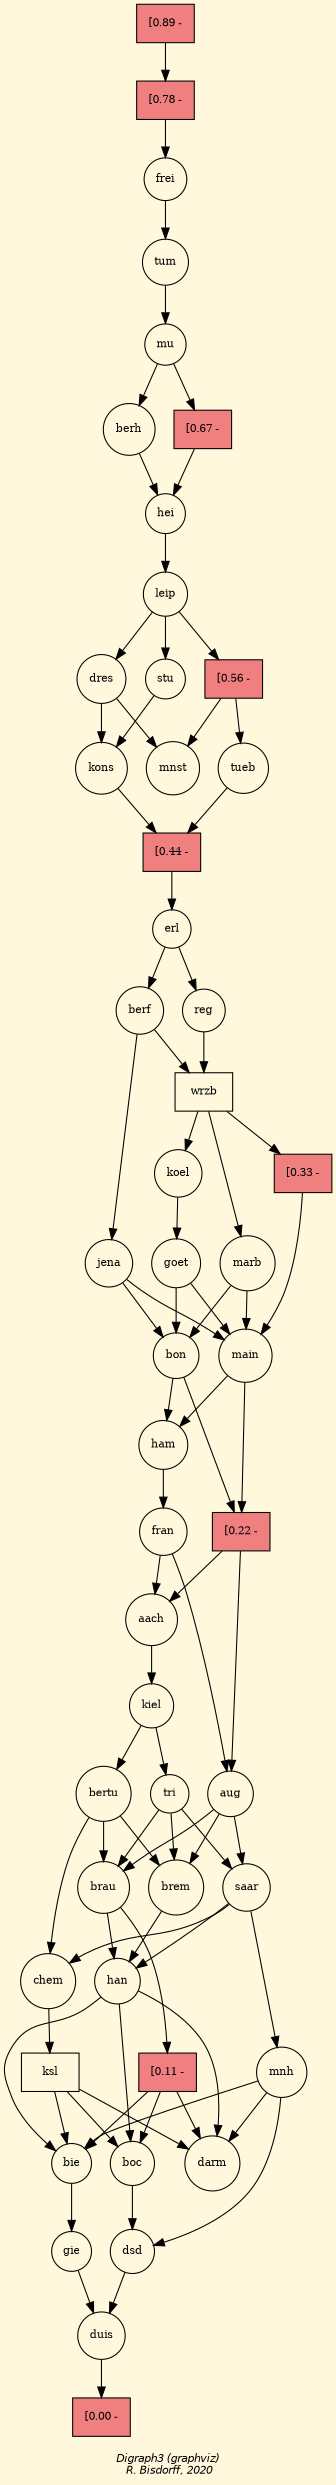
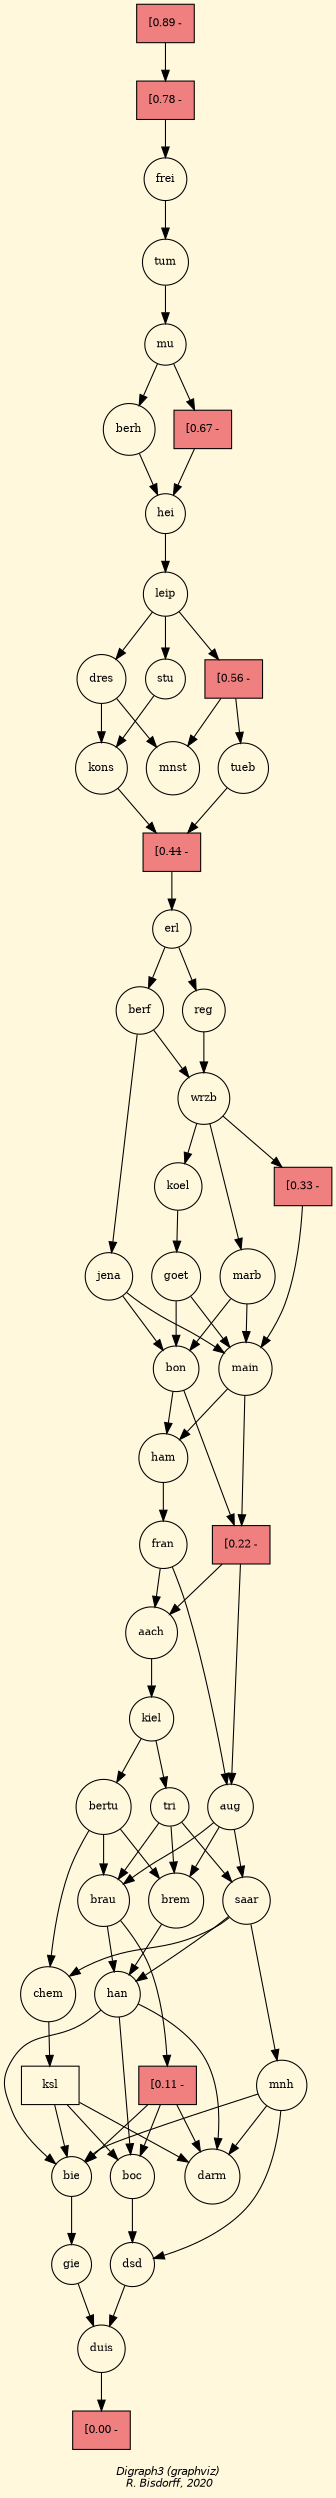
  digraph {
    bgcolor=cornsilk
    fontname="Helvetica-Oblique"
    fontsize=10
    label="\nDigraph3 (graphviz)\n R. Bisdorff, 2020"
    ordering=out
    node [fontsize=10 shape=circle]
    edge [color=black style="setlinewidth(1)"]
    n1 [fillcolor=lightcoral label="[0.89 -" shape=box style=filled]
    n2 [fillcolor=lightcoral label="[0.78 -" shape=box style=filled]
    n3 [label=frei]
    n4 [label=tum]
    n5 [label=mu]
    n6 [label=berh]
    n7 [fillcolor=lightcoral label="[0.67 -" shape=box style=filled]
    n8 [label=hei]
    n9 [label=koel]
    n10 [label=marb]
    n11 [fillcolor=lightcoral label="[0.33 -" shape=box style=filled]
    n12 [label=leip]
    n13 [label=dres]
    n14 [label=stu]
    n15 [fillcolor=lightcoral label="[0.56 -" shape=box style=filled]
    n16 [label=kons]
    n17 [label=mnst]
    n18 [label=tueb]
    n19 [fillcolor=lightcoral label="[0.44 -" shape=box style=filled]
    n20 [label=erl]
    n21 [label=berf]
    n22 [label=reg]
    n23 [label=jena]
-   n24 [label=wrzb shape=box]
+   n24 [label=wrzb]
    n25 [label=goet]
    n26 [label=bon]
    n27 [label=main]
    n28 [label=ham]
    n29 [fillcolor=lightcoral label="[0.22 -" shape=box style=filled]
    n30 [label=fran]
    n31 [label=aach]
    n32 [label=aug]
    n33 [label=kiel]
    n34 [label=bertu]
    n35 [label=tri]
    n36 [label=brau]
    n37 [label=brem]
    n38 [label=saar]
    n39 [label=chem]
    n40 [label=han]
    n41 [label=mnh]
    n42 [fillcolor=lightcoral label="[0.11 -" shape=box style=filled]
    n43 [label=ksl shape=box]
    n44 [label=bie]
    n45 [label=boc]
    n46 [label=darm]
    n47 [label=dsd]
    n48 [label=gie]
    n49 [label=duis]
    n50 [fillcolor=lightcoral label="[0.00 -" shape=box style=filled]
    subgraph sub_1 {
      rank=0
      n1
    }
    subgraph sub_2 {
      rank=1
      n2
    }
    subgraph sub_3 {
      rank=2
      n3
    }
    subgraph sub_4 {
      rank=3
      n4
    }
    subgraph sub_5 {
      rank=4
      n5
    }
    subgraph sub_6 {
      rank=5
      n6
      n7
    }
    subgraph sub_7 {
      rank=6
      n8
    }
    subgraph sub_8 {
      rank=15
      n9
      n10
      n11
    }
    subgraph sub_9 {
      rank=7
      n12
    }
    subgraph sub_10 {
      rank=8
      n13
      n14
      n15
    }
    subgraph sub_11 {
      rank=9
      n16
      n17
    }
    subgraph sub_12 {
      rank=10
      n18
    }
    subgraph sub_13 {
      rank=11
      n19
    }
    subgraph sub_14 {
      rank=12
      n20
    }
    subgraph sub_15 {
      rank=13
      n21
      n22
    }
    subgraph sub_16 {
      rank=14
      n23
      n24
    }
    subgraph sub_17 {
      rank=16
      n25
    }
    subgraph sub_18 {
      rank=17
      n26
      n27
    }
    subgraph sub_19 {
      rank=18
      n28
      n29
    }
    subgraph sub_20 {
      rank=19
      n30
    }
    subgraph sub_21 {
      rank=20
      n31
      n32
    }
    subgraph sub_22 {
      rank=21
      n33
    }
    subgraph sub_23 {
      rank=22
      n34
      n35
    }
    subgraph sub_24 {
      rank=23
      n36
      n37
      n38
    }
    subgraph sub_25 {
      rank=24
      n39
      n40
      n41
      n42
    }
    subgraph sub_26 {
      rank=25
      n43
    }
    subgraph sub_27 {
      rank=26
      n44
      n45
      n46
    }
    subgraph sub_28 {
      rank=27
      n47
      n48
    }
    subgraph sub_29 {
      rank=28
      n49
    }
    subgraph sub_30 {
      rank=29
      n50
    }
    n1 -> n2
    n2 -> n3
    n3 -> n4
    n4 -> n5
    n5 -> n6
    n5 -> n7
    n6 -> n8
    n7 -> n8
    n8 -> n12
    n9 -> n25
    n10 -> n26
    n10 -> n27
    n11 -> n27
    n12 -> n13
    n12 -> n14
    n12 -> n15
    n13 -> n16
    n13 -> n17
    n14 -> n16
    n15 -> n17
    n15 -> n18
    n16 -> n19
    n18 -> n19
    n19 -> n20
    n20 -> n21
    n20 -> n22
    n21 -> n23
    n21 -> n24
    n22 -> n24
    n23 -> n26
    n23 -> n27
    n24 -> n9
    n24 -> n10
    n24 -> n11
    n25 -> n26
    n25 -> n27
    n26 -> n28
    n26 -> n29
    n27 -> n28
    n27 -> n29
    n28 -> n30
    n29 -> n31
    n29 -> n32
    n30 -> n31
    n30 -> n32
    n31 -> n33
    n32 -> n36
    n32 -> n37
    n32 -> n38
    n33 -> n34
    n33 -> n35
    n34 -> n36
    n34 -> n37
    n34 -> n39
    n35 -> n36
    n35 -> n37
    n35 -> n38
    n36 -> n40
    n36 -> n42
    n37 -> n40
    n38 -> n39
    n38 -> n40
    n38 -> n41
    n39 -> n43
    n40 -> n44
    n40 -> n45
    n40 -> n46
    n41 -> n44
    n41 -> n46
    n41 -> n47
    n42 -> n44
    n42 -> n45
    n42 -> n46
    n43 -> n44
    n43 -> n45
    n43 -> n46
    n44 -> n48
    n45 -> n47
    n47 -> n49
    n48 -> n49
    n49 -> n50
  }
